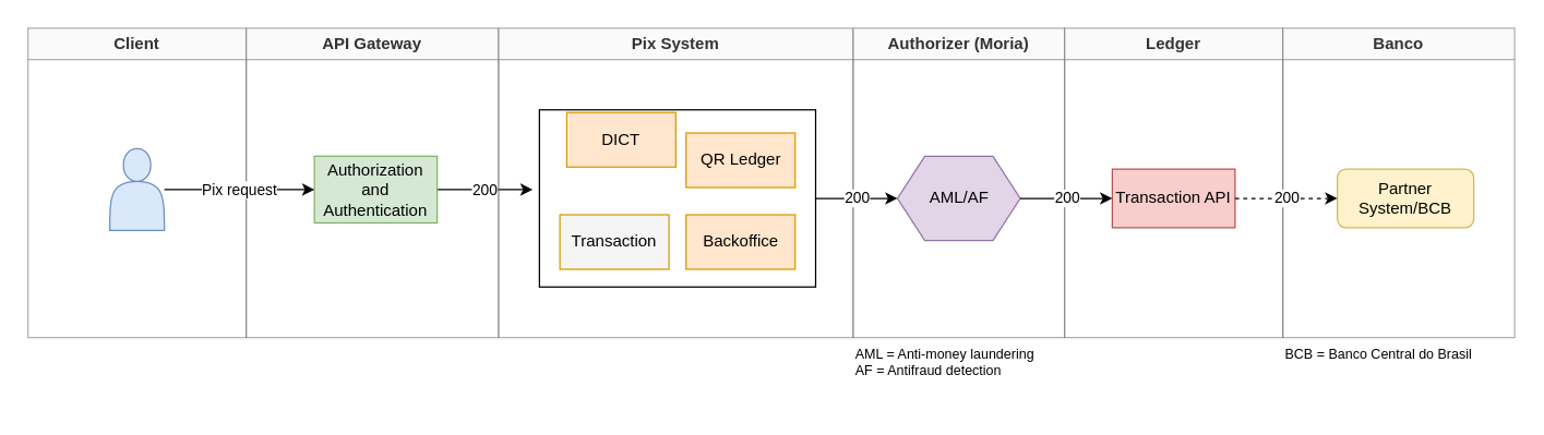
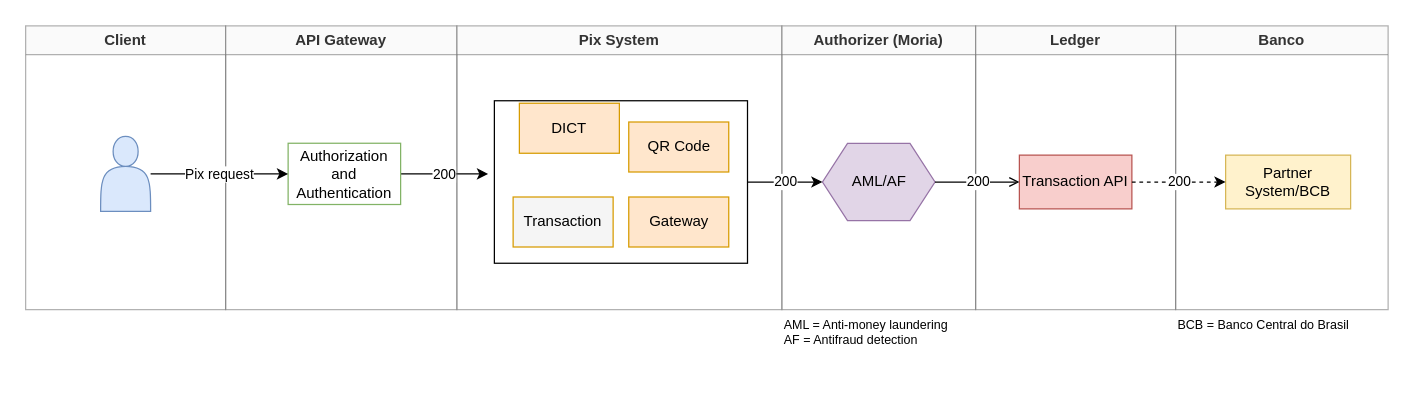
  <mxCell id="0" />
  <mxCell id="1" parent="0" />
  <mxCell id="2" value="Client" style="swimlane;whiteSpace=wrap;html=1;fillColor=#f5f5f5;fontColor=#333333;strokeColor=#666666;opacity=50;" vertex="1" parent="1"><mxGeometry x="20" y="20" width="160" height="227" as="geometry" /></mxCell>
  <mxCell id="3" value="" style="shape=actor;whiteSpace=wrap;html=1;fillColor=#dae8fc;strokeColor=#6c8ebf;verticalAlign=top;labelPosition=center;verticalLabelPosition=bottom;align=center;fontStyle=0" vertex="1" parent="2"><mxGeometry x="60" y="88.5" width="40" height="60" as="geometry" /></mxCell>
  <mxCell id="4" value="API Gateway" style="swimlane;whiteSpace=wrap;html=1;startSize=23;fillColor=#f5f5f5;fontColor=#333333;strokeColor=#666666;opacity=50;" vertex="1" parent="1"><mxGeometry x="180" y="20" width="185" height="227" as="geometry" /></mxCell>
  <mxCell id="5" value="200" style="edgeStyle=orthogonalEdgeStyle;rounded=0;orthogonalLoop=1;jettySize=auto;html=1;fontStyle=0" edge="1" parent="4" source="6"><mxGeometry relative="1" as="geometry"><mxPoint x="210" y="118.5" as="targetPoint" /></mxGeometry></mxCell>
- <mxCell id="6" value="Authorization and Authentication" style="rounded=0;whiteSpace=wrap;html=1;fillColor=#d5e8d4;strokeColor=#82b366;fontStyle=0" vertex="1" parent="4"><mxGeometry x="50" y="94" width="90" height="49" as="geometry" /></mxCell>
+ <mxCell id="6" value="Authorization and Authentication" style="rounded=0;whiteSpace=wrap;html=1;fillColor=#ffffff;strokeColor=#82b366;fontStyle=0;" vertex="1" parent="4"><mxGeometry x="50" y="94" width="90" height="49" as="geometry" /></mxCell>
  <mxCell id="7" value="Pix System" style="swimlane;whiteSpace=wrap;html=1;startSize=23;fillColor=#f5f5f5;fontColor=#333333;strokeColor=#666666;opacity=50;" vertex="1" parent="1"><mxGeometry x="365" y="20" width="260" height="227" as="geometry" /></mxCell>
  <mxCell id="8" value="" style="rounded=0;whiteSpace=wrap;html=1;" vertex="1" parent="7"><mxGeometry x="30" y="60" width="202.5" height="130" as="geometry" /></mxCell>
- <mxCell id="9" value="QR Ledger" style="rounded=0;whiteSpace=wrap;html=1;fillColor=#ffe6cc;strokeColor=#d79b00;fontStyle=0" vertex="1" parent="7"><mxGeometry x="137.5" y="77" width="80" height="40" as="geometry" /></mxCell>
+ <mxCell id="9" value="QR Code" style="rounded=0;whiteSpace=wrap;html=1;fillColor=#ffe6cc;strokeColor=#d79b00;fontStyle=0" vertex="1" parent="7"><mxGeometry x="137.5" y="77" width="80" height="40" as="geometry" /></mxCell>
  <mxCell id="10" value="DICT" style="rounded=0;whiteSpace=wrap;html=1;fillColor=#ffe6cc;strokeColor=#d79b00;fontStyle=0" vertex="1" parent="7"><mxGeometry x="50" y="62" width="80" height="40" as="geometry" /></mxCell>
  <mxCell id="11" value="Transaction" style="rounded=0;whiteSpace=wrap;html=1;fillColor=#f5f5f5;strokeColor=#d79b00;fontStyle=0;" vertex="1" parent="7"><mxGeometry x="45" y="137" width="80" height="40" as="geometry" /></mxCell>
- <mxCell id="12" value="Backoffice" style="rounded=0;whiteSpace=wrap;html=1;fillColor=#ffe6cc;strokeColor=#d79b00;fontStyle=0" vertex="1" parent="7"><mxGeometry x="137.5" y="137" width="80" height="40" as="geometry" /></mxCell>
+ <mxCell id="12" value="Gateway" style="rounded=0;whiteSpace=wrap;html=1;fillColor=#ffe6cc;strokeColor=#d79b00;fontStyle=0" vertex="1" parent="7"><mxGeometry x="137.5" y="137" width="80" height="40" as="geometry" /></mxCell>
  <mxCell id="13" value="Authorizer (Moria)" style="swimlane;whiteSpace=wrap;html=1;startSize=23;fillColor=#f5f5f5;fontColor=#333333;strokeColor=#666666;opacity=50;" vertex="1" parent="1"><mxGeometry x="625" y="20" width="155" height="227" as="geometry" /></mxCell>
  <mxCell id="14" value="AML/AF" style="shape=hexagon;perimeter=hexagonPerimeter2;whiteSpace=wrap;html=1;fixedSize=1;fillColor=#e1d5e7;strokeColor=#9673a6;fontStyle=0" vertex="1" parent="13"><mxGeometry x="32.5" y="94.13" width="90" height="61.75" as="geometry" /></mxCell>
  <mxCell id="15" value="Ledger" style="swimlane;whiteSpace=wrap;html=1;startSize=23;fillColor=#f5f5f5;fontColor=#333333;strokeColor=#666666;opacity=50;" vertex="1" parent="1"><mxGeometry x="780" y="20" width="160" height="227" as="geometry" /></mxCell>
  <mxCell id="16" value="Transaction API" style="rounded=0;whiteSpace=wrap;html=1;fillColor=#f8cecc;strokeColor=#b85450;fontStyle=0" vertex="1" parent="15"><mxGeometry x="35" y="103.5" width="90" height="43" as="geometry" /></mxCell>
  <mxCell id="17" value="Banco" style="swimlane;whiteSpace=wrap;html=1;startSize=23;fillColor=#f5f5f5;fontColor=#333333;strokeColor=#666666;opacity=50;" vertex="1" parent="1"><mxGeometry x="940" y="20" width="170" height="227" as="geometry" /></mxCell>
- <mxCell id="18" value="Partner System/BCB" style="whiteSpace=wrap;html=1;fillColor=#fff2cc;strokeColor=#d6b656;rounded=1;" vertex="1" parent="17"><mxGeometry x="40" y="103.51" width="100" height="43" as="geometry" /></mxCell>
+ <mxCell id="18" value="Partner System/BCB" style="rounded=0;whiteSpace=wrap;html=1;fillColor=#fff2cc;strokeColor=#d6b656;" vertex="1" parent="17"><mxGeometry x="40" y="103.51" width="100" height="43" as="geometry" /></mxCell>
  <mxCell id="19" value="AML = Anti-money laundering&lt;div style=&quot;font-size: 10px;&quot;&gt;AF = Antifraud detection&lt;/div&gt;" style="text;html=1;align=left;verticalAlign=top;whiteSpace=wrap;rounded=0;fontSize=10;" vertex="1" parent="1"><mxGeometry x="625" y="247" width="155" height="50" as="geometry" /></mxCell>
  <mxCell id="20" value="Pix request" style="edgeStyle=orthogonalEdgeStyle;rounded=0;orthogonalLoop=1;jettySize=auto;html=1;fontStyle=0" edge="1" parent="1" source="3" target="6"><mxGeometry relative="1" as="geometry" /></mxCell>
  <mxCell id="21" value="200" style="edgeStyle=orthogonalEdgeStyle;rounded=0;orthogonalLoop=1;jettySize=auto;html=1;" edge="1" parent="1" source="8" target="14"><mxGeometry relative="1" as="geometry" /></mxCell>
- <mxCell id="22" value="200" style="edgeStyle=orthogonalEdgeStyle;rounded=0;orthogonalLoop=1;jettySize=auto;html=1;" edge="1" parent="1" source="14" target="16"><mxGeometry relative="1" as="geometry" /></mxCell>
+ <mxCell id="22" value="200" style="edgeStyle=orthogonalEdgeStyle;rounded=0;orthogonalLoop=1;jettySize=auto;html=1;endArrow=open;" edge="1" parent="1" source="14" target="16"><mxGeometry relative="1" as="geometry" /></mxCell>
  <mxCell id="23" value="200" style="edgeStyle=orthogonalEdgeStyle;rounded=0;orthogonalLoop=1;jettySize=auto;html=1;dashed=1;" edge="1" parent="1" source="16" target="18"><mxGeometry relative="1" as="geometry" /></mxCell>
  <mxCell id="24" value="BCB = Banco Central do Brasil" style="text;html=1;align=left;verticalAlign=top;whiteSpace=wrap;rounded=0;fontSize=10;" vertex="1" parent="1"><mxGeometry x="940" y="247" width="170" height="50" as="geometry" /></mxCell>
